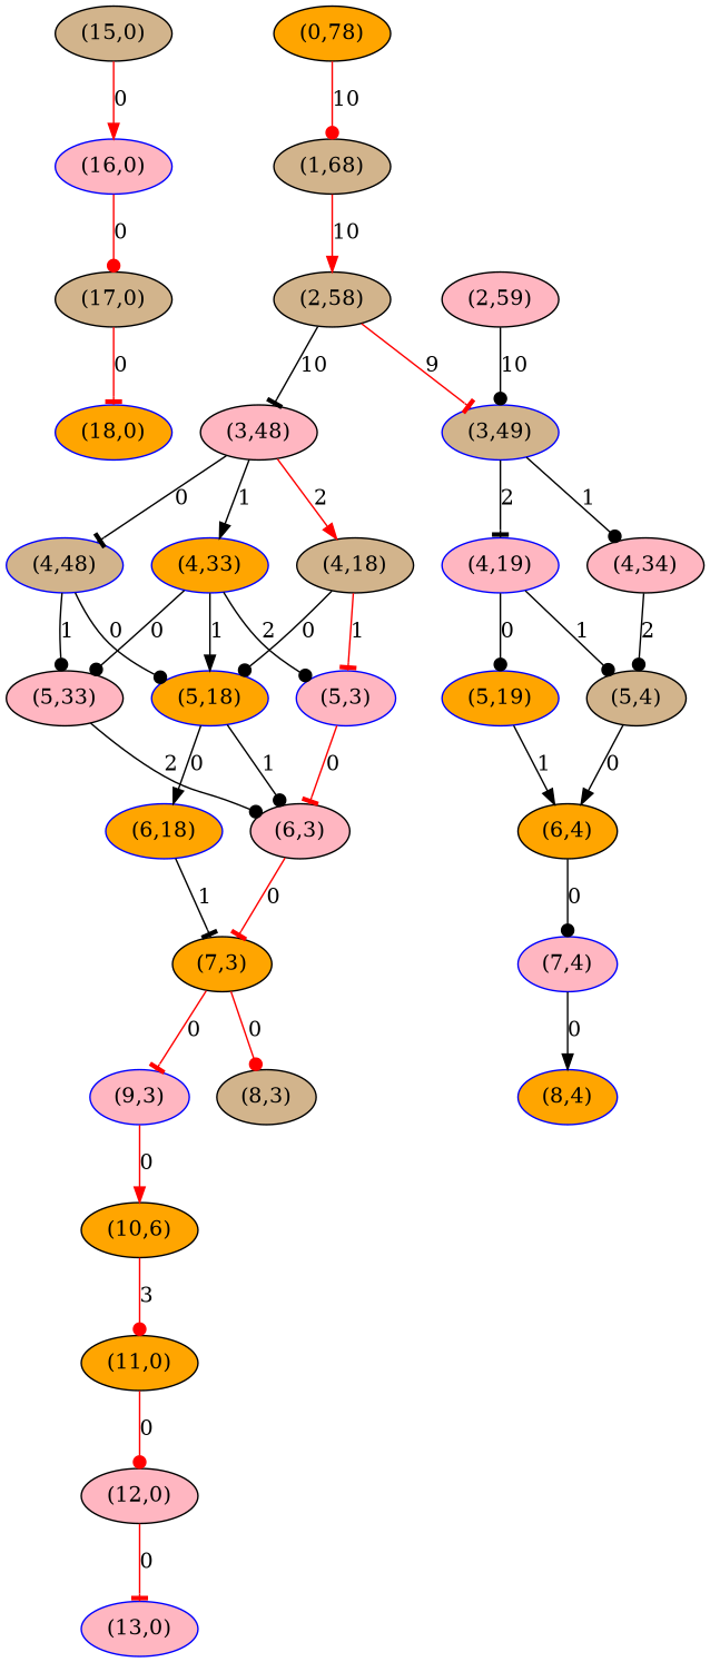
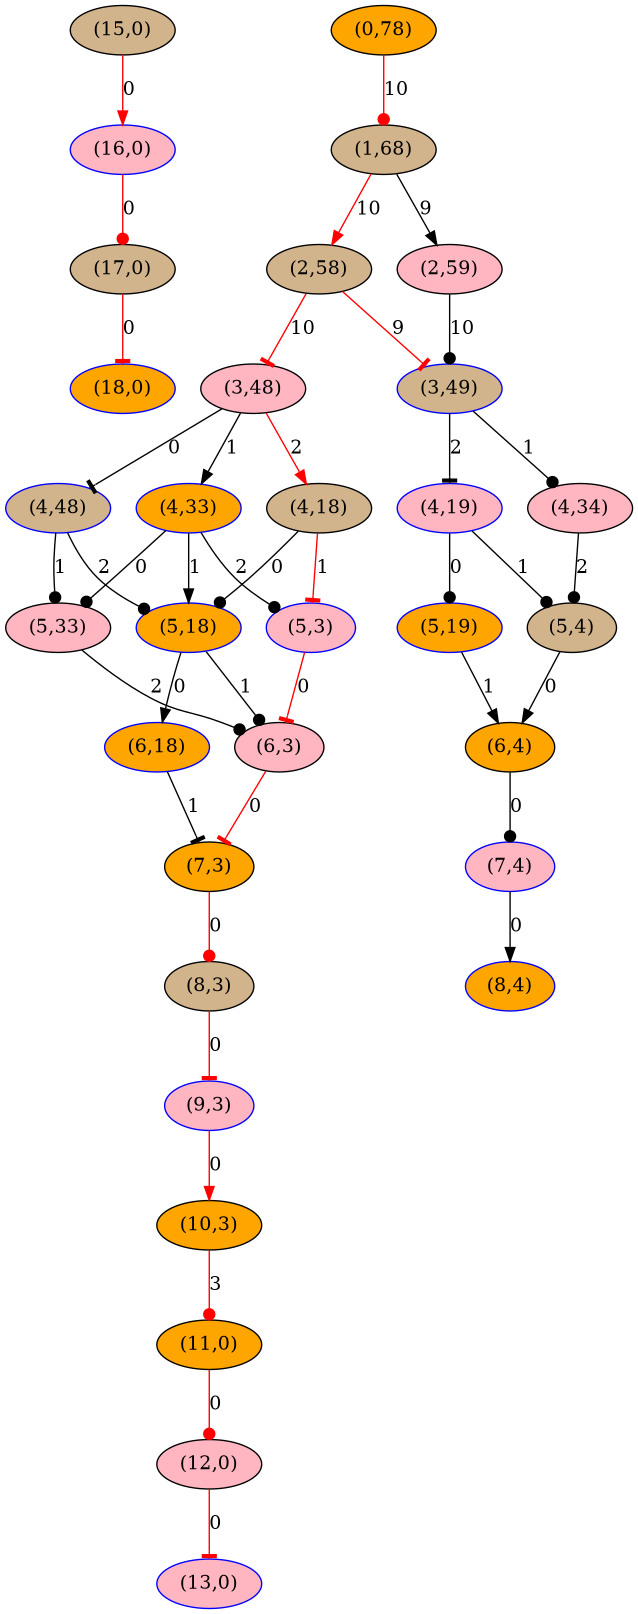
  strict digraph {
    node [color=black fillcolor=lightpink style=filled]
    edge [arrowhead=dot]
    n1 [fillcolor=tan label="(17,0)"]
    n2 [color=blue fillcolor=orange label="(18,0)"]
    n3 [color=blue label="(16,0)"]
    n4 [fillcolor=tan label="(15,0)"]
    n5 [color=blue label="(13,0)"]
    n6 [label="(12,0)"]
    n7 [fillcolor=orange label="(11,0)"]
-   n8 [fillcolor=orange label="(10,6)"]
+   n8 [fillcolor=orange label="(10,3)"]
    n9 [color=blue label="(9,3)"]
    n10 [fillcolor=tan label="(8,3)"]
    n11 [fillcolor=orange label="(7,3)"]
    n12 [label="(6,3)"]
    n13 [color=blue label="(5,3)"]
    n14 [fillcolor=tan label="(4,18)"]
    n15 [color=blue fillcolor=orange label="(5,18)"]
    n16 [color=blue fillcolor=orange label="(6,18)"]
    n17 [label="(3,48)"]
    n18 [color=blue fillcolor=orange label="(4,33)"]
    n19 [color=blue fillcolor=tan label="(4,48)"]
    n20 [label="(5,33)"]
    n21 [fillcolor=tan label="(2,58)"]
    n22 [color=blue fillcolor=tan label="(3,49)"]
    n23 [color=blue label="(4,19)"]
    n24 [label="(4,34)"]
    n25 [color=blue label="(7,4)"]
    n26 [color=blue fillcolor=orange label="(8,4)"]
    n27 [fillcolor=orange label="(6,4)"]
    n28 [fillcolor=tan label="(5,4)"]
    n29 [color=blue fillcolor=orange label="(5,19)"]
    n30 [fillcolor=tan label="(1,68)"]
    n31 [label="(2,59)"]
    n32 [fillcolor=orange label="(0,78)"]
    n1 -> n2 [arrowhead=tee color=red label=0]
    n3 -> n1 [color=red label=0]
    n4 -> n3 [arrowhead=normal color=red label=0]
    n6 -> n5 [arrowhead=tee color=red label=0]
    n7 -> n6 [color=red label=0]
    n8 -> n7 [color=red label=3]
    n9 -> n8 [arrowhead=normal color=red label=0]
-   n11 -> n9 [arrowhead=tee color=red label=0]
+   n10 -> n9 [arrowhead=tee color=red label=0]
    n11 -> n10 [color=red label=0]
    n12 -> n11 [arrowhead=tee color=red label=0]
    n13 -> n12 [arrowhead=tee color=red label=0]
    n14 -> n13 [arrowhead=tee color=red label=1]
    n14 -> n15 [label=0]
    n15 -> n12 [label=1]
    n15 -> n16 [arrowhead=normal label=0]
    n16 -> n11 [arrowhead=tee label=1]
    n17 -> n14 [arrowhead=normal color=red label=2]
    n17 -> n18 [arrowhead=normal label=1]
    n17 -> n19 [arrowhead=tee label=0]
    n18 -> n13 [label=2]
    n18 -> n15 [arrowhead=normal label=1]
    n18 -> n20 [label=0]
-   n19 -> n15 [label=0]
+   n19 -> n15 [label=2]
    n19 -> n20 [label=1]
    n20 -> n12 [label=2]
-   n21 -> n17 [arrowhead=tee color=black label=10]
+   n21 -> n17 [arrowhead=tee color=red label=10]
    n21 -> n22 [arrowhead=tee color=red label=9]
    n22 -> n23 [arrowhead=tee label=2]
    n22 -> n24 [label=1]
    n23 -> n28 [label=1]
    n23 -> n29 [label=0]
    n24 -> n28 [label=2]
    n25 -> n26 [arrowhead=normal label=0]
    n27 -> n25 [label=0]
    n28 -> n27 [arrowhead=normal label=0]
    n29 -> n27 [arrowhead=normal label=1]
    n30 -> n21 [arrowhead=normal color=red label=10]
+   n30 -> n31 [arrowhead=normal label=9]
    n31 -> n22 [label=10]
    n32 -> n30 [color=red label=10]
  }
